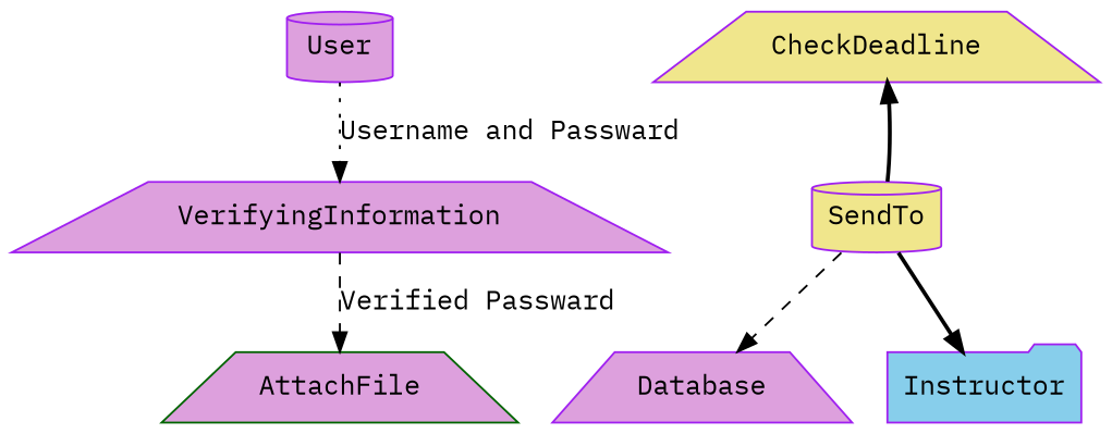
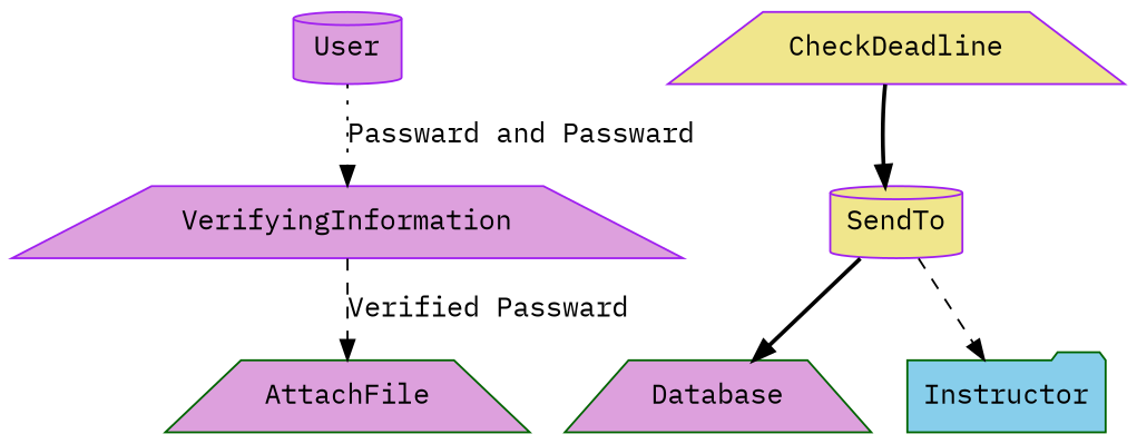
  digraph {
    fontname="IBM Plex Mono"
    node [color=purple fillcolor=plum fontname="IBM Plex Mono" shape=trapezium style=filled]
    edge [fontname="IBM Plex Mono" style=dashed]
    User [shape=cylinder]
    VerifyingInformation
    AttachFile [color=darkgreen]
    CheckDeadline [fillcolor=khaki]
    SendTo [fillcolor=khaki shape=cylinder]
-   Database
-   Instructor [fillcolor=skyblue shape=folder]
-   User -> VerifyingInformation [label="Username and Passward" style=dotted]
+   Database [color=darkgreen]
+   Instructor [color=darkgreen fillcolor=skyblue shape=folder]
+   User -> VerifyingInformation [label="Passward and Passward" style=dotted]
    VerifyingInformation -> AttachFile [label="Verified Passward"]
-   SendTo -> CheckDeadline [style=bold]
-   SendTo -> Database
-   SendTo -> Instructor [style=bold]
+   CheckDeadline -> SendTo [style=bold]
+   SendTo -> Database [style=bold]
+   SendTo -> Instructor
  }
